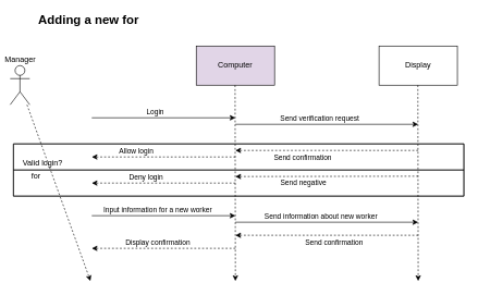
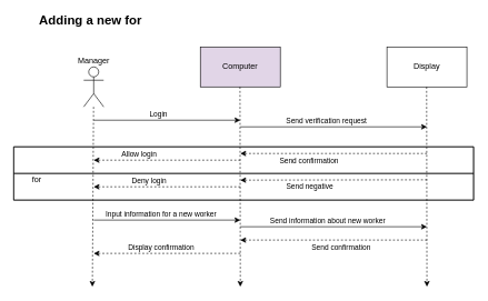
  <mxCell id="0" />
  <mxCell id="1" parent="0" />
- <mxCell id="2" value="Manager" style="shape=umlActor;verticalLabelPosition=top;verticalAlign=bottom;html=1;outlineConnect=0;labelPosition=center;align=center;" vertex="1" parent="1"><mxGeometry x="15" y="100" width="30" height="60" as="geometry" /></mxCell>
+ <mxCell id="2" value="Manager" style="shape=umlActor;verticalLabelPosition=top;verticalAlign=bottom;html=1;outlineConnect=0;labelPosition=center;align=center;" vertex="1" parent="1"><mxGeometry x="125" y="100" width="30" height="60" as="geometry" /></mxCell>
  <mxCell id="3" value="Computer" style="rounded=0;whiteSpace=wrap;html=1;fillColor=#e1d5e7;" vertex="1" parent="1"><mxGeometry x="300" y="70" width="120" height="60" as="geometry" /></mxCell>
  <mxCell id="4" value="Display" style="rounded=0;whiteSpace=wrap;html=1;" vertex="1" parent="1"><mxGeometry x="580" y="70" width="120" height="60" as="geometry" /></mxCell>
  <mxCell id="5" value="" style="endArrow=classic;html=1;dashed=1;" edge="1" parent="1" source="2"><mxGeometry width="50" height="50" relative="1" as="geometry"><mxPoint x="145" y="170" as="sourcePoint" /><mxPoint x="138" y="430" as="targetPoint" /></mxGeometry></mxCell>
  <mxCell id="6" value="" style="endArrow=classic;html=1;dashed=1;" edge="1" parent="1"><mxGeometry width="50" height="50" relative="1" as="geometry"><mxPoint x="359.5" y="130" as="sourcePoint" /><mxPoint x="360" y="430" as="targetPoint" /></mxGeometry></mxCell>
  <mxCell id="7" value="" style="endArrow=classic;html=1;dashed=1;" edge="1" parent="1"><mxGeometry width="50" height="50" relative="1" as="geometry"><mxPoint x="639.5" y="130" as="sourcePoint" /><mxPoint x="640" y="430" as="targetPoint" /></mxGeometry></mxCell>
  <mxCell id="8" value="" style="endArrow=classic;html=1;" edge="1" parent="1"><mxGeometry width="50" height="50" relative="1" as="geometry"><mxPoint x="140" y="180" as="sourcePoint" /><mxPoint x="360" y="180" as="targetPoint" /></mxGeometry></mxCell>
  <mxCell id="9" value="Login" style="edgeLabel;html=1;align=center;verticalAlign=middle;resizable=0;points=[];" vertex="1" connectable="0" parent="8"><mxGeometry x="-0.127" y="1" relative="1" as="geometry"><mxPoint y="-9" as="offset" /></mxGeometry></mxCell>
  <mxCell id="10" value="" style="swimlane;html=1;childLayout=stackLayout;resizeParent=1;resizeParentMax=0;horizontal=1;startSize=0;horizontalStack=0;" vertex="1" parent="1"><mxGeometry x="20" y="220" width="690" height="80" as="geometry" /></mxCell>
  <mxCell id="11" value="" style="swimlane;html=1;startSize=0;horizontal=0;" vertex="1" parent="10"><mxGeometry width="690" height="40" as="geometry" /></mxCell>
- <mxCell id="12" value="Valid login?" style="text;html=1;strokeColor=none;fillColor=none;align=center;verticalAlign=middle;whiteSpace=wrap;rounded=0;" vertex="1" parent="11"><mxGeometry x="10" y="20" width="70" height="20" as="geometry" /></mxCell>
  <mxCell id="13" value="" style="endArrow=classic;html=1;dashed=1;" edge="1" parent="11"><mxGeometry width="50" height="50" relative="1" as="geometry"><mxPoint x="340" y="20" as="sourcePoint" /><mxPoint x="120" y="20" as="targetPoint" /><Array as="points"><mxPoint x="220" y="20" /></Array></mxGeometry></mxCell>
  <mxCell id="14" value="Allow login" style="edgeLabel;html=1;align=center;verticalAlign=middle;resizable=0;points=[];" vertex="1" connectable="0" parent="13"><mxGeometry x="0.388" y="-1" relative="1" as="geometry"><mxPoint y="-9" as="offset" /></mxGeometry></mxCell>
  <mxCell id="15" value="" style="swimlane;html=1;startSize=0;horizontal=0;" vertex="1" parent="10"><mxGeometry y="40" width="690" height="40" as="geometry" /></mxCell>
  <mxCell id="16" value="for" style="text;html=1;strokeColor=none;fillColor=none;align=center;verticalAlign=middle;whiteSpace=wrap;rounded=0;" vertex="1" parent="15"><mxGeometry x="15" y="-2.132e-14" width="40" height="20" as="geometry" /></mxCell>
  <mxCell id="17" value="" style="endArrow=classic;html=1;dashed=1;" edge="1" parent="15"><mxGeometry width="50" height="50" relative="1" as="geometry"><mxPoint x="620" y="9.5" as="sourcePoint" /><mxPoint x="340" y="10" as="targetPoint" /><Array as="points" /></mxGeometry></mxCell>
  <mxCell id="18" value="Send negative" style="edgeLabel;html=1;align=center;verticalAlign=middle;resizable=0;points=[];" vertex="1" connectable="0" parent="17"><mxGeometry x="0.263" relative="1" as="geometry"><mxPoint y="10" as="offset" /></mxGeometry></mxCell>
  <mxCell id="19" value="" style="endArrow=classic;html=1;dashed=1;" edge="1" parent="1"><mxGeometry width="50" height="50" relative="1" as="geometry"><mxPoint x="640" y="230" as="sourcePoint" /><mxPoint x="360" y="230" as="targetPoint" /></mxGeometry></mxCell>
  <mxCell id="20" value="Send confirmation" style="edgeLabel;html=1;align=center;verticalAlign=middle;resizable=0;points=[];" vertex="1" connectable="0" parent="19"><mxGeometry x="0.274" y="-3" relative="1" as="geometry"><mxPoint y="13" as="offset" /></mxGeometry></mxCell>
  <mxCell id="21" value="" style="endArrow=classic;html=1;dashed=1;" edge="1" parent="1"><mxGeometry width="50" height="50" relative="1" as="geometry"><mxPoint x="360" y="280" as="sourcePoint" /><mxPoint x="140" y="280" as="targetPoint" /></mxGeometry></mxCell>
  <mxCell id="22" value="Deny login" style="edgeLabel;html=1;align=center;verticalAlign=middle;resizable=0;points=[];" vertex="1" connectable="0" parent="21"><mxGeometry x="0.25" relative="1" as="geometry"><mxPoint y="-10" as="offset" /></mxGeometry></mxCell>
  <mxCell id="23" value="" style="endArrow=classic;html=1;" edge="1" parent="1"><mxGeometry width="50" height="50" relative="1" as="geometry"><mxPoint x="360" y="190" as="sourcePoint" /><mxPoint x="640" y="190" as="targetPoint" /></mxGeometry></mxCell>
  <mxCell id="24" value="Send verification request" style="edgeLabel;html=1;align=center;verticalAlign=middle;resizable=0;points=[];" vertex="1" connectable="0" parent="23"><mxGeometry x="-0.086" y="2" relative="1" as="geometry"><mxPoint y="-8" as="offset" /></mxGeometry></mxCell>
  <mxCell id="25" value="" style="endArrow=classic;html=1;" edge="1" parent="1"><mxGeometry width="50" height="50" relative="1" as="geometry"><mxPoint x="140" y="330" as="sourcePoint" /><mxPoint x="360" y="330" as="targetPoint" /></mxGeometry></mxCell>
  <mxCell id="26" value="Input information for a new worker" style="edgeLabel;html=1;align=center;verticalAlign=middle;resizable=0;points=[];" vertex="1" connectable="0" parent="25"><mxGeometry x="-0.164" y="4" relative="1" as="geometry"><mxPoint x="8" y="-6" as="offset" /></mxGeometry></mxCell>
  <mxCell id="27" value="" style="endArrow=classic;html=1;" edge="1" parent="1"><mxGeometry width="50" height="50" relative="1" as="geometry"><mxPoint x="360" y="340" as="sourcePoint" /><mxPoint x="640" y="340" as="targetPoint" /></mxGeometry></mxCell>
  <mxCell id="28" value="Send information about new worker" style="edgeLabel;html=1;align=center;verticalAlign=middle;resizable=0;points=[];" vertex="1" connectable="0" parent="27"><mxGeometry x="-0.193" y="1" relative="1" as="geometry"><mxPoint x="17" y="-9" as="offset" /></mxGeometry></mxCell>
  <mxCell id="29" value="" style="endArrow=classic;html=1;dashed=1;" edge="1" parent="1"><mxGeometry width="50" height="50" relative="1" as="geometry"><mxPoint x="640" y="360" as="sourcePoint" /><mxPoint x="360" y="360" as="targetPoint" /></mxGeometry></mxCell>
  <mxCell id="30" value="Send confirmation" style="edgeLabel;html=1;align=center;verticalAlign=middle;resizable=0;points=[];" vertex="1" connectable="0" parent="29"><mxGeometry x="0.143" y="5" relative="1" as="geometry"><mxPoint x="30" y="5" as="offset" /></mxGeometry></mxCell>
  <mxCell id="31" value="" style="endArrow=classic;html=1;dashed=1;" edge="1" parent="1"><mxGeometry width="50" height="50" relative="1" as="geometry"><mxPoint x="360" y="380" as="sourcePoint" /><mxPoint x="140" y="380" as="targetPoint" /></mxGeometry></mxCell>
  <mxCell id="32" value="Display confirmation" style="edgeLabel;html=1;align=center;verticalAlign=middle;resizable=0;points=[];" vertex="1" connectable="0" parent="31"><mxGeometry x="0.318" y="-1" relative="1" as="geometry"><mxPoint x="25" y="-9" as="offset" /></mxGeometry></mxCell>
  <mxCell id="33" value="&lt;font size=&quot;1&quot;&gt;&lt;b style=&quot;font-size: 19px&quot;&gt;Adding a new for&lt;/b&gt;&lt;/font&gt;" style="text;html=1;align=center;verticalAlign=middle;resizable=0;points=[];autosize=1;" vertex="1" parent="1"><mxGeometry x="30" y="20" width="210" height="20" as="geometry" /></mxCell>
